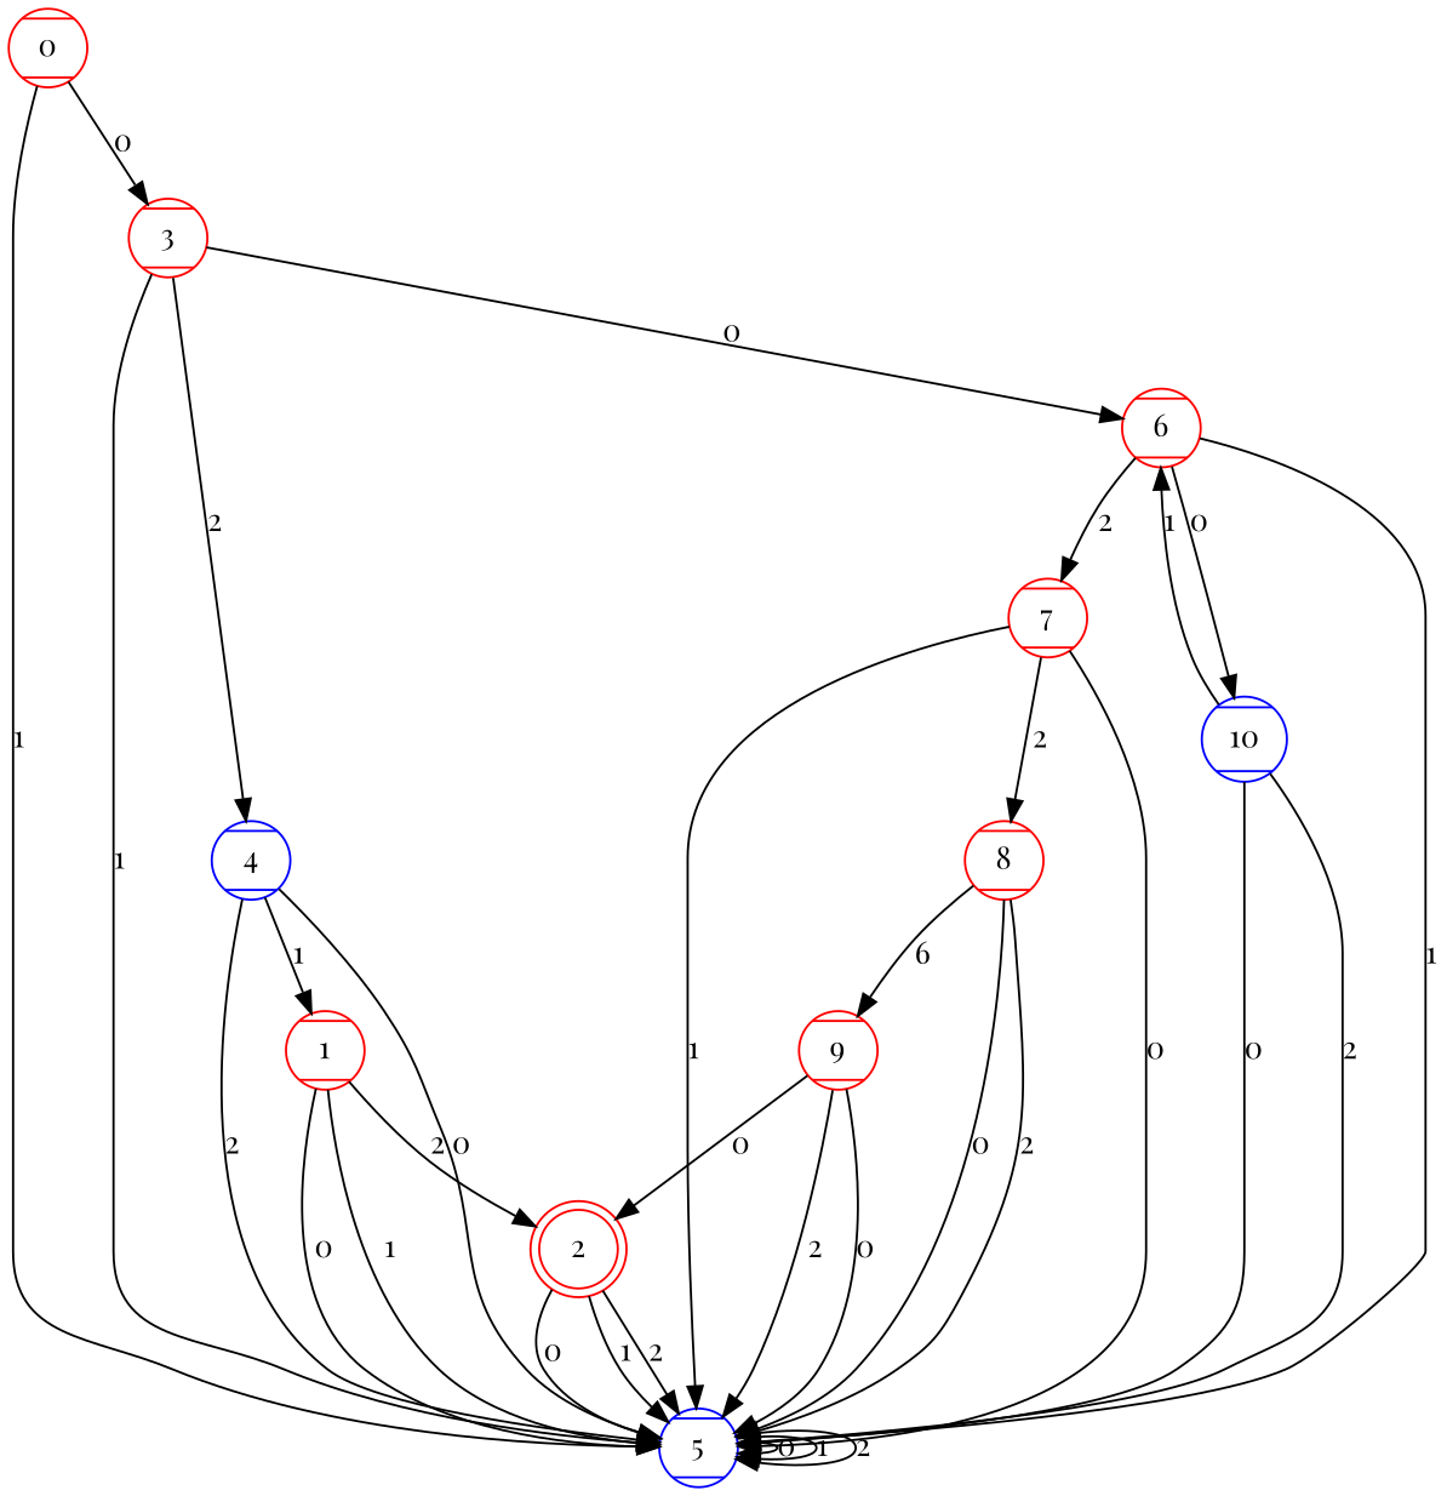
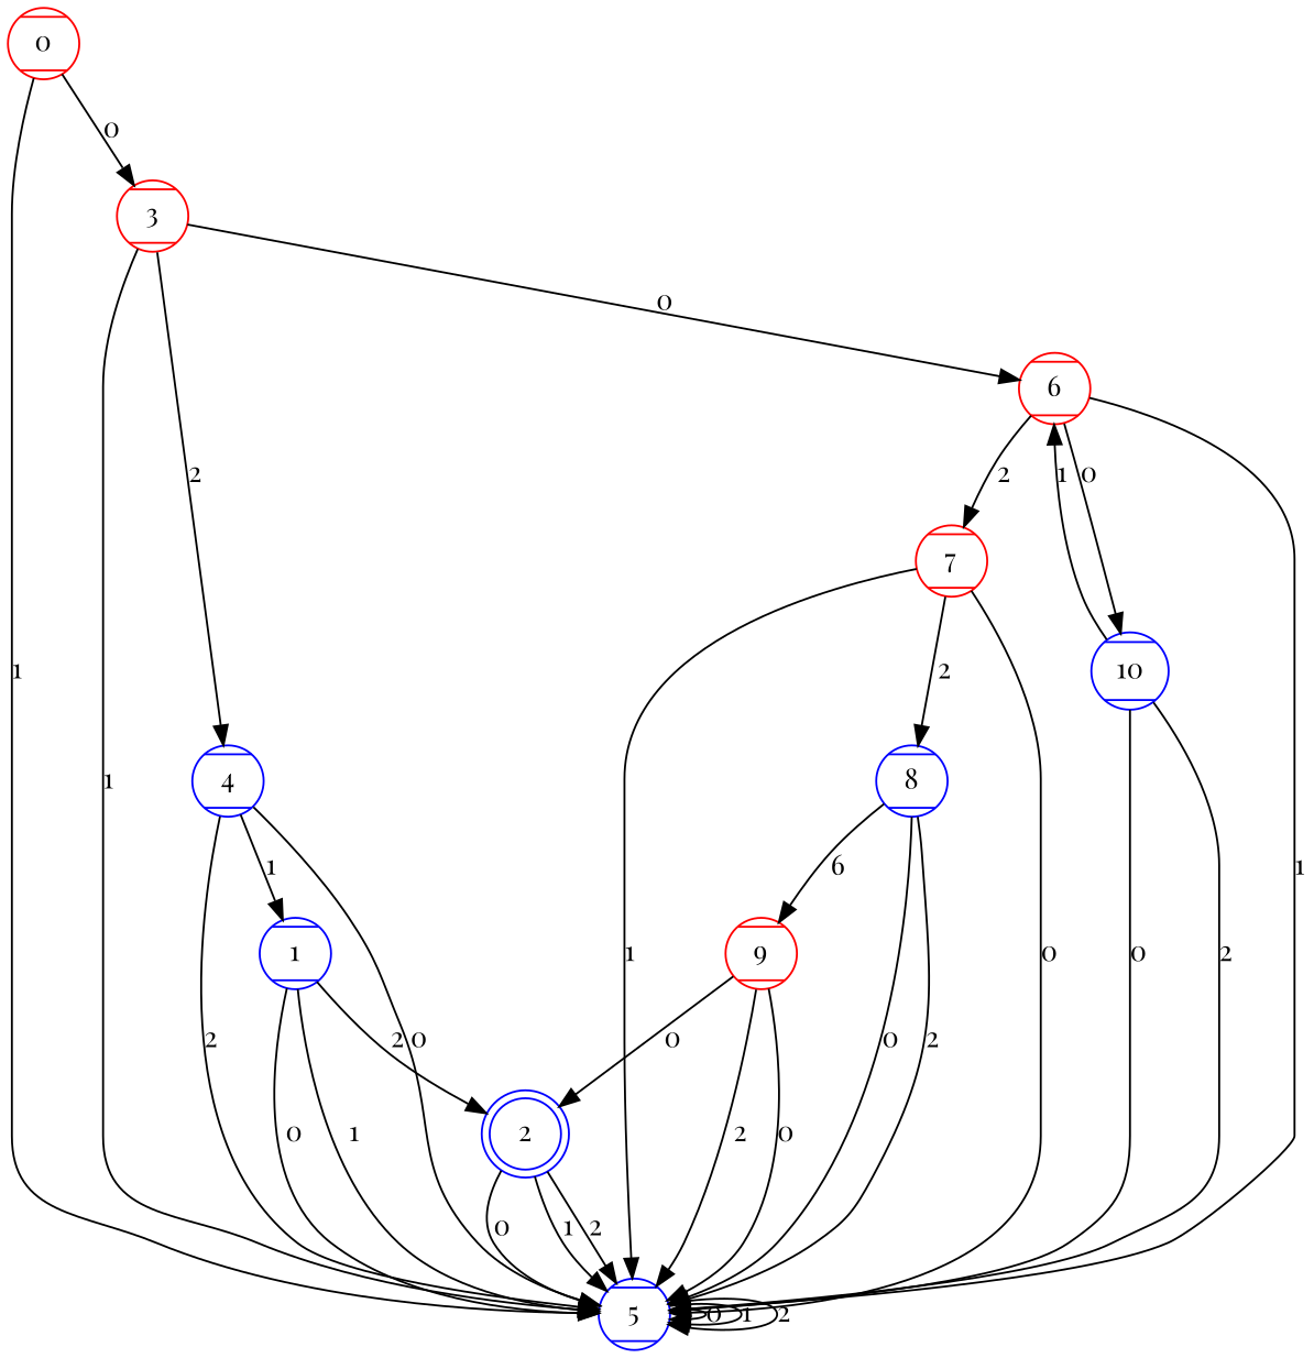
  digraph {
    fontname="Playfair Display"
    node [color=red fontname="Playfair Display" shape=Mcircle style=striped]
    edge [fontname="Playfair Display"]
    0
    3
    5 [color=blue]
-   1
-   2 [shape=doublecircle]
+   1 [color=blue]
+   2 [color=blue shape=doublecircle]
    4 [color=blue]
    6
    7
    10 [color=blue]
-   8
+   8 [color=blue]
    9
    0 -> 3 [label=0]
    0 -> 5 [label=1]
    3 -> 5 [label=1]
    3 -> 4 [label=2]
    3 -> 6 [label=0]
    5 -> 5 [label=0]
    5 -> 5 [label=1]
    5 -> 5 [label=2]
    1 -> 5 [label=0]
    1 -> 5 [label=1]
    1 -> 2 [label=2]
    2 -> 5 [label=0]
    2 -> 5 [label=1]
    2 -> 5 [label=2]
    4 -> 5 [label=0]
    4 -> 5 [label=2]
    4 -> 1 [label=1]
    6 -> 5 [label=1]
    6 -> 7 [label=2]
    6 -> 10 [label=0]
    7 -> 5 [label=0]
    7 -> 5 [label=1]
    7 -> 8 [label=2]
    10 -> 5 [label=0]
    10 -> 5 [label=2]
    10 -> 6 [label=1]
    8 -> 5 [label=0]
    8 -> 5 [label=2]
    8 -> 9 [label=6]
    9 -> 5 [label=0]
    9 -> 5 [label=2]
    9 -> 2 [label=0]
  }
